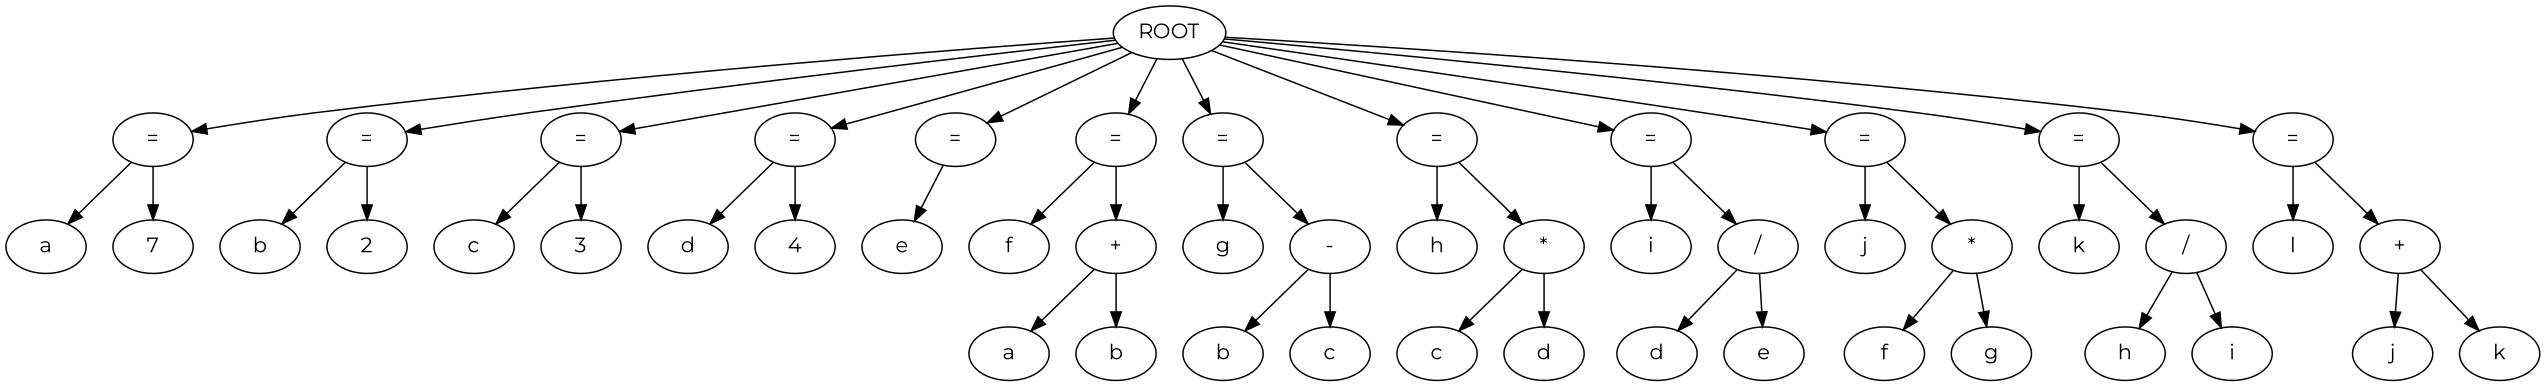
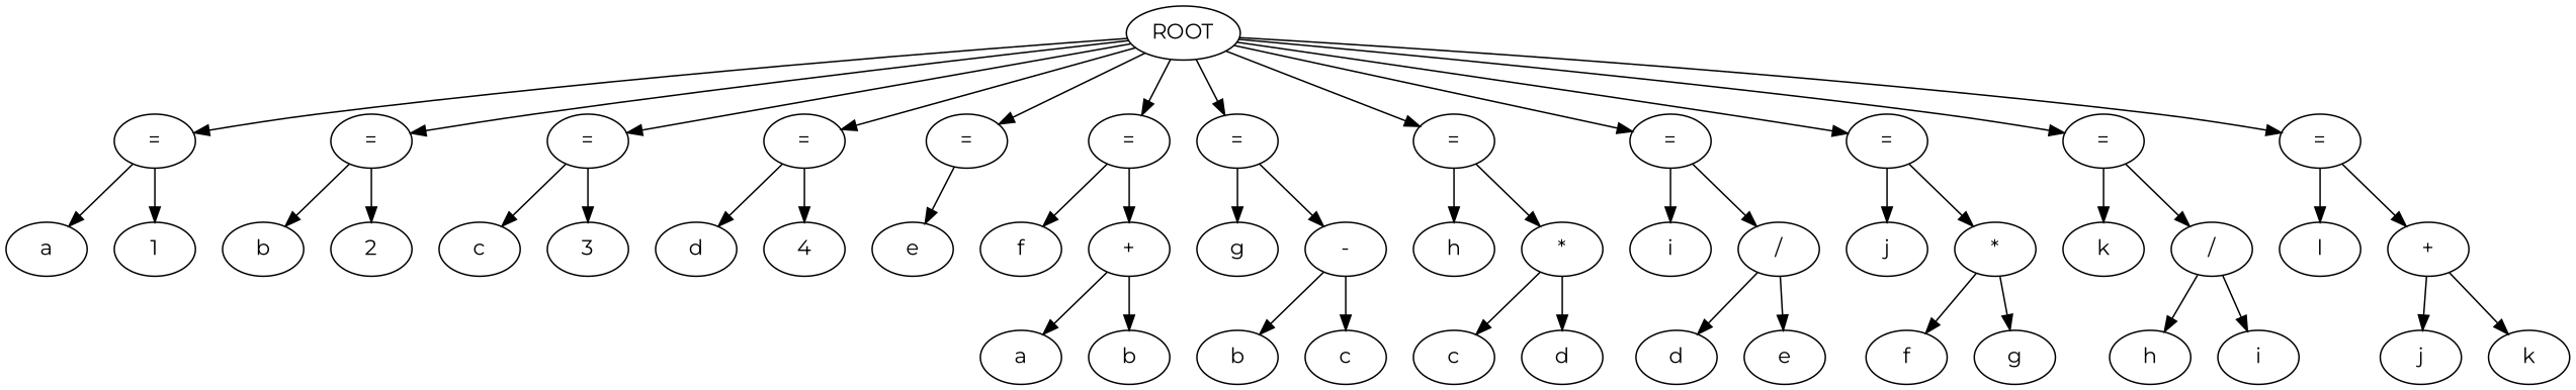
  strict digraph {
    fontname=Montserrat
    node [fontname=Montserrat]
    edge [fontname=Montserrat]
    n1 [label="="]
    n2 [label=a]
-   n3 [label=7]
+   n3 [label=1]
    n4 [label="="]
    n5 [label=b]
    n6 [label=2]
    n7 [label="="]
    n8 [label=c]
    n9 [label=3]
    n10 [label="="]
    n11 [label=d]
    n12 [label=4]
    n13 [label="="]
    n14 [label=e]
    n15 [label="="]
    n16 [label=f]
    n17 [label="+"]
    n18 [label=a]
    n19 [label=b]
    n20 [label="="]
    n21 [label=g]
    n22 [label="-"]
    n23 [label=b]
    n24 [label=c]
    n25 [label="="]
    n26 [label=h]
    n27 [label="*"]
    n28 [label=c]
    n29 [label=d]
    n30 [label="="]
    n31 [label=i]
    n32 [label="/"]
    n33 [label=d]
    n34 [label=e]
    n35 [label="="]
    n36 [label=j]
    n37 [label="*"]
    n38 [label=f]
    n39 [label=g]
    n40 [label="="]
    n41 [label=k]
    n42 [label="/"]
    n43 [label=h]
    n44 [label=i]
    n45 [label="="]
    n46 [label=l]
    n47 [label="+"]
    n48 [label=j]
    n49 [label=k]
    ROOT
    n1 -> n2
    n1 -> n3
    n4 -> n5
    n4 -> n6
    n7 -> n8
    n7 -> n9
    n10 -> n11
    n10 -> n12
    n13 -> n14
    n15 -> n16
    n15 -> n17
    n17 -> n18
    n17 -> n19
    n20 -> n21
    n20 -> n22
    n22 -> n23
    n22 -> n24
    n25 -> n26
    n25 -> n27
    n27 -> n28
    n27 -> n29
    n30 -> n31
    n30 -> n32
    n32 -> n33
    n32 -> n34
    n35 -> n36
    n35 -> n37
    n37 -> n38
    n37 -> n39
    n40 -> n41
    n40 -> n42
    n42 -> n43
    n42 -> n44
    n45 -> n46
    n45 -> n47
    n47 -> n48
    n47 -> n49
    ROOT -> n1
    ROOT -> n4
    ROOT -> n7
    ROOT -> n10
    ROOT -> n13
    ROOT -> n15
    ROOT -> n20
    ROOT -> n25
    ROOT -> n30
    ROOT -> n35
    ROOT -> n40
    ROOT -> n45
  }
